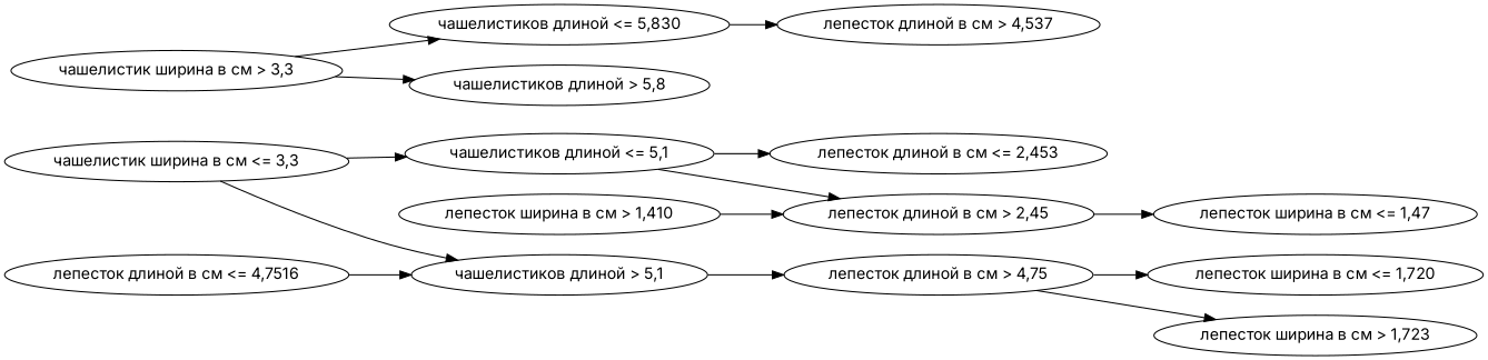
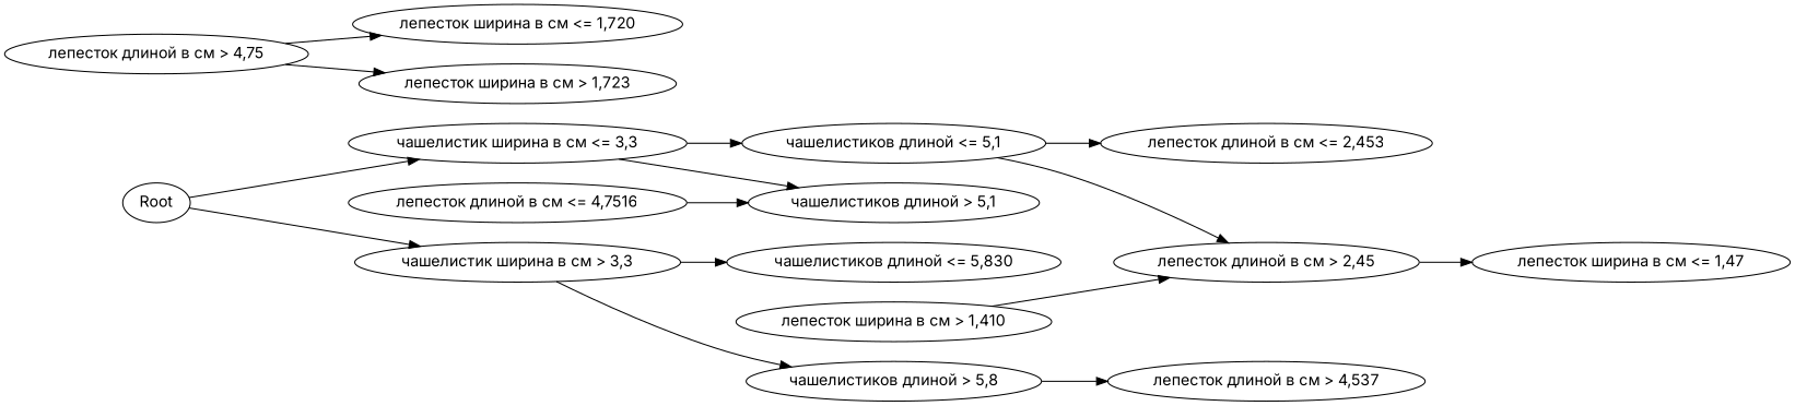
  digraph {
    fontname=Inter
    rankdir=LR
    node [fontname=Inter]
    edge [fontname=Inter]
+   Root
    "чашелистик ширина в см <= 3,3"
    "чашелистик ширина в см > 3,3"
    "чашелистиков длиной <= 5,1"
    "чашелистиков длиной > 5,1"
    "чашелистиков длиной <= 5,830"
    "чашелистиков длиной > 5,8"
    "лепесток длиной в см <= 2,453"
    "лепесток длиной в см > 2,45"
    "лепесток длиной в см > 4,75"
    "лепесток ширина в см <= 1,47"
    "лепесток ширина в см > 1,410"
    "лепесток длиной в см <= 4,7516"
    "лепесток ширина в см <= 1,720"
    "лепесток ширина в см > 1,723"
    "лепесток длиной в см > 4,537"
+   Root -> "чашелистик ширина в см <= 3,3"
+   Root -> "чашелистик ширина в см > 3,3"
    "чашелистик ширина в см <= 3,3" -> "чашелистиков длиной <= 5,1"
    "чашелистик ширина в см <= 3,3" -> "чашелистиков длиной > 5,1"
    "чашелистик ширина в см > 3,3" -> "чашелистиков длиной <= 5,830"
    "чашелистик ширина в см > 3,3" -> "чашелистиков длиной > 5,8"
    "чашелистиков длиной <= 5,1" -> "лепесток длиной в см <= 2,453"
    "чашелистиков длиной <= 5,1" -> "лепесток длиной в см > 2,45"
-   "чашелистиков длиной > 5,1" -> "лепесток длиной в см > 4,75"
-   "чашелистиков длиной <= 5,830" -> "лепесток длиной в см > 4,537"
+   "чашелистиков длиной > 5,8" -> "лепесток длиной в см > 4,537"
    "лепесток длиной в см > 2,45" -> "лепесток ширина в см <= 1,47"
    "лепесток длиной в см > 4,75" -> "лепесток ширина в см <= 1,720"
    "лепесток длиной в см > 4,75" -> "лепесток ширина в см > 1,723"
    "лепесток ширина в см > 1,410" -> "лепесток длиной в см > 2,45"
    "лепесток длиной в см <= 4,7516" -> "чашелистиков длиной > 5,1"
  }
